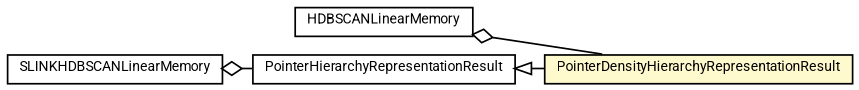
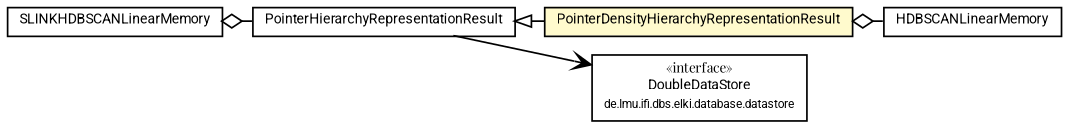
  digraph {
    fontname="Playfair Display"
    nodesep=0.15
    rankdir=LR
    ranksep=0.25
    node [fontcolor=black fontname="Playfair Display" fontsize=8 margin=0 shape=plaintext]
    edge [arrowhead=none arrowtail=ediamond color=black dir=back fontname="Playfair Display" fontsize=7 labelfontname=Roboto labelfontsize=7 weight=4]
    n1 [height=0 label=<<table title="de.lmu.ifi.dbs.elki.algorithm.clustering.hierarchical.HDBSCANLinearMemory" border="0" cellborder="1" cellspacing="0" cellpadding="2" href="HDBSCANLinearMemory.html" target="_parent"> 		<tr><td><table border="0" cellspacing="0" cellpadding="1"> 		<tr><td align="center" balign="center"> <font face="Roboto">HDBSCANLinearMemory</font> </td></tr> 		</table></td></tr> 		</table>> width=0]
    n2 [height=0 label=<<table title="de.lmu.ifi.dbs.elki.algorithm.clustering.hierarchical.PointerDensityHierarchyRepresentationResult" border="0" cellborder="1" cellspacing="0" cellpadding="2" bgcolor="lemonChiffon" href="PointerDensityHierarchyRepresentationResult.html" target="_parent"> 		<tr><td><table border="0" cellspacing="0" cellpadding="1"> 		<tr><td align="center" balign="center"> <font face="Roboto">PointerDensityHierarchyRepresentationResult</font> </td></tr> 		</table></td></tr> 		</table>> width=0]
    n3 [height=0 label=<<table title="de.lmu.ifi.dbs.elki.algorithm.clustering.hierarchical.PointerHierarchyRepresentationResult" border="0" cellborder="1" cellspacing="0" cellpadding="2" href="PointerHierarchyRepresentationResult.html" target="_parent"> 		<tr><td><table border="0" cellspacing="0" cellpadding="1"> 		<tr><td align="center" balign="center"> <font face="Roboto">PointerHierarchyRepresentationResult</font> </td></tr> 		</table></td></tr> 		</table>> width=0]
+   n4 [height=0 label=<<table title="de.lmu.ifi.dbs.elki.database.datastore.DoubleDataStore" border="0" cellborder="1" cellspacing="0" cellpadding="2" href="../../../database/datastore/DoubleDataStore.html" target="_parent"> 		<tr><td><table border="0" cellspacing="0" cellpadding="1"> 		<tr><td align="center" balign="center"> &#171;interface&#187; </td></tr> 		<tr><td align="center" balign="center"> <font face="Roboto">DoubleDataStore</font> </td></tr> 		<tr><td align="center" balign="center"> <font face="Roboto" point-size="7.0">de.lmu.ifi.dbs.elki.database.datastore</font> </td></tr> 		</table></td></tr> 		</table>> width=0]
    n5 [height=0 label=<<table title="de.lmu.ifi.dbs.elki.algorithm.clustering.hierarchical.SLINKHDBSCANLinearMemory" border="0" cellborder="1" cellspacing="0" cellpadding="2" href="SLINKHDBSCANLinearMemory.html" target="_parent"> 		<tr><td><table border="0" cellspacing="0" cellpadding="1"> 		<tr><td align="center" balign="center"> <font face="Roboto">SLINKHDBSCANLinearMemory</font> </td></tr> 		</table></td></tr> 		</table>> width=0]
-   n1 -> n2
+   n2 -> n1
    n3 -> n2 [arrowtail=empty weight=10 arrowhead=""]
+   n3 -> n4 [arrowhead=open weight=1 arrowtail="" dir=""]
    n5 -> n3
  }
